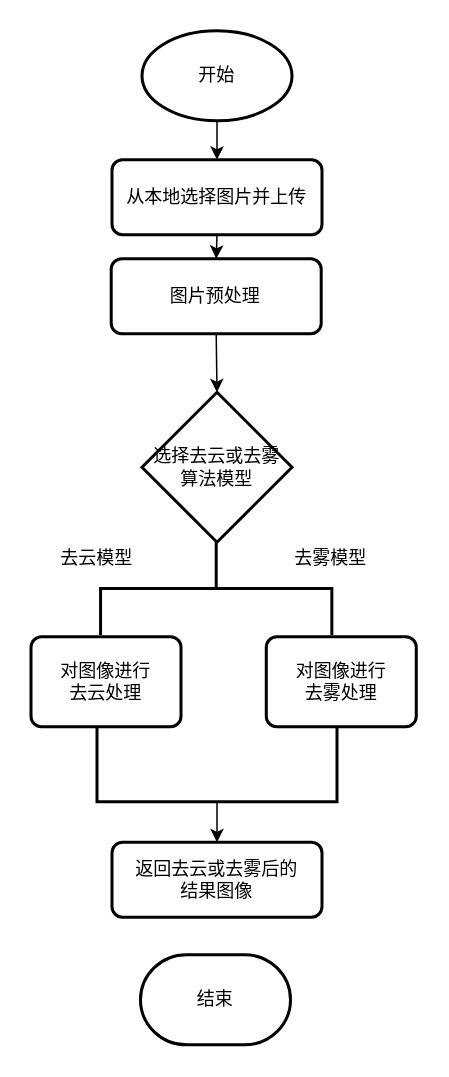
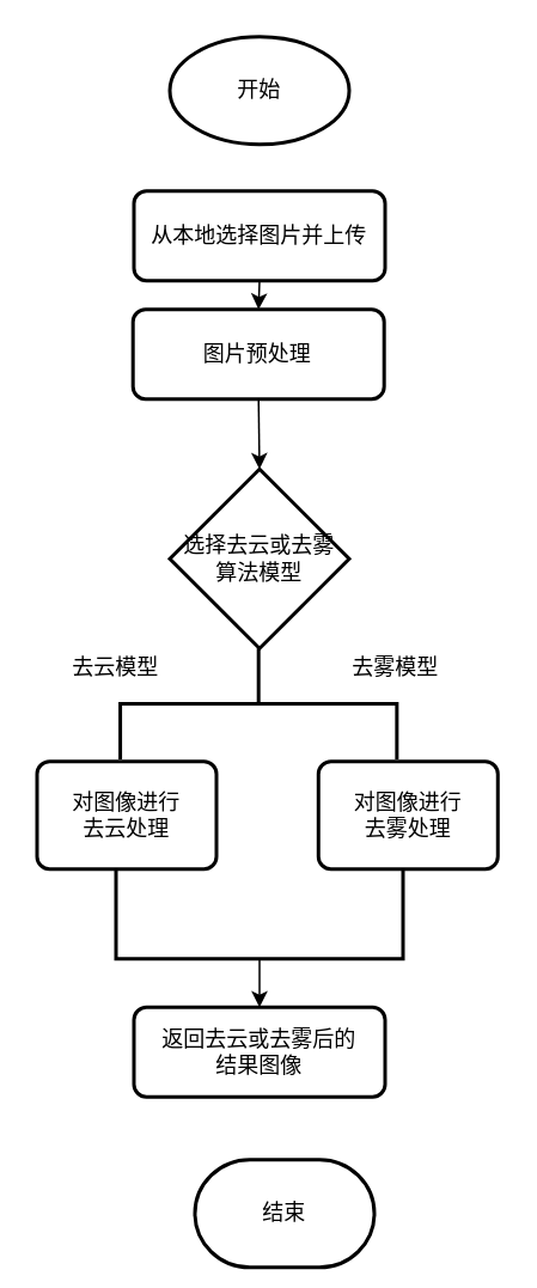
  <mxCell id="0" />
  <mxCell id="1" parent="0" />
- <mxCell id="2" style="edgeStyle=orthogonalEdgeStyle;rounded=0;orthogonalLoop=1;jettySize=auto;html=1;exitX=0.5;exitY=1;exitDx=0;exitDy=0;exitPerimeter=0;entryX=0.5;entryY=0;entryDx=0;entryDy=0;" edge="1" parent="1" source="3" target="5"><mxGeometry relative="1" as="geometry" /></mxCell>
  <mxCell id="3" value="开始" style="strokeWidth=2;html=1;shape=mxgraph.flowchart.start_1;whiteSpace=wrap;" vertex="1" parent="1"><mxGeometry x="94" y="20" width="100" height="60" as="geometry" /></mxCell>
  <mxCell id="4" style="edgeStyle=none;rounded=0;orthogonalLoop=1;jettySize=auto;html=1;exitX=0.5;exitY=1;exitDx=0;exitDy=0;entryX=0.5;entryY=0;entryDx=0;entryDy=0;" edge="1" parent="1" source="5" target="16"><mxGeometry relative="1" as="geometry" /></mxCell>
  <mxCell id="5" value="从本地选择图片并上传" style="rounded=1;whiteSpace=wrap;html=1;absoluteArcSize=1;arcSize=14;strokeWidth=2;" vertex="1" parent="1"><mxGeometry x="74" y="106" width="140" height="50" as="geometry" /></mxCell>
  <mxCell id="6" value="选择去云或去雾&lt;br&gt;算法模型" style="strokeWidth=2;html=1;shape=mxgraph.flowchart.decision;whiteSpace=wrap;" vertex="1" parent="1"><mxGeometry x="94" y="261" width="100" height="100" as="geometry" /></mxCell>
  <mxCell id="7" value="" style="strokeWidth=2;html=1;shape=mxgraph.flowchart.annotation_2;align=left;labelPosition=right;pointerEvents=1;rotation=90;" vertex="1" parent="1"><mxGeometry x="112.55" y="314.73" width="61.85" height="154.19" as="geometry" /></mxCell>
  <mxCell id="8" value="对图像进行&lt;br&gt;去云处理" style="rounded=1;whiteSpace=wrap;html=1;absoluteArcSize=1;arcSize=14;strokeWidth=2;" vertex="1" parent="1"><mxGeometry x="20" y="424" width="100" height="60" as="geometry" /></mxCell>
  <mxCell id="9" value="对图像进行&lt;br&gt;去雾处理" style="rounded=1;whiteSpace=wrap;html=1;absoluteArcSize=1;arcSize=14;strokeWidth=2;" vertex="1" parent="1"><mxGeometry x="176.85" y="424" width="100" height="60" as="geometry" /></mxCell>
  <mxCell id="10" value="去云模型" style="text;html=1;strokeColor=none;fillColor=none;align=center;verticalAlign=middle;whiteSpace=wrap;rounded=0;" vertex="1" parent="1"><mxGeometry x="34" y="357" width="60" height="30" as="geometry" /></mxCell>
  <mxCell id="11" value="去雾模型" style="text;html=1;strokeColor=none;fillColor=none;align=center;verticalAlign=middle;whiteSpace=wrap;rounded=0;" vertex="1" parent="1"><mxGeometry x="190" y="357" width="60" height="30" as="geometry" /></mxCell>
  <mxCell id="12" style="edgeStyle=none;rounded=0;orthogonalLoop=1;jettySize=auto;html=1;exitX=0;exitY=0.5;exitDx=0;exitDy=0;exitPerimeter=0;entryX=0.5;entryY=0;entryDx=0;entryDy=0;" edge="1" parent="1" source="13" target="14"><mxGeometry relative="1" as="geometry" /></mxCell>
  <mxCell id="13" value="" style="strokeWidth=2;html=1;shape=mxgraph.flowchart.annotation_1;align=left;pointerEvents=1;rotation=-90;" vertex="1" parent="1"><mxGeometry x="119" y="429" width="50" height="160" as="geometry" /></mxCell>
  <mxCell id="14" value="返回去云或去雾后的&lt;br&gt;结果图像" style="rounded=1;whiteSpace=wrap;html=1;absoluteArcSize=1;arcSize=14;strokeWidth=2;" vertex="1" parent="1"><mxGeometry x="74" y="561" width="140" height="50" as="geometry" /></mxCell>
  <mxCell id="15" style="edgeStyle=none;rounded=0;orthogonalLoop=1;jettySize=auto;html=1;exitX=0.5;exitY=1;exitDx=0;exitDy=0;entryX=0.5;entryY=0;entryDx=0;entryDy=0;entryPerimeter=0;" edge="1" parent="1" source="16" target="6"><mxGeometry relative="1" as="geometry" /></mxCell>
  <mxCell id="16" value="图片预处理" style="rounded=1;whiteSpace=wrap;html=1;absoluteArcSize=1;arcSize=14;strokeWidth=2;" vertex="1" parent="1"><mxGeometry x="73.47" y="172" width="140" height="50" as="geometry" /></mxCell>
- <mxCell id="17" value="结束" style="strokeWidth=2;html=1;shape=mxgraph.flowchart.terminator;whiteSpace=wrap;" vertex="1" parent="1"><mxGeometry x="93" y="636" width="100" height="60" as="geometry" /></mxCell>
+ <mxCell id="17" value="结束" style="strokeWidth=2;html=1;shape=mxgraph.flowchart.terminator;whiteSpace=wrap;" vertex="1" parent="1"><mxGeometry x="108" y="646" width="100" height="60" as="geometry" /></mxCell>
